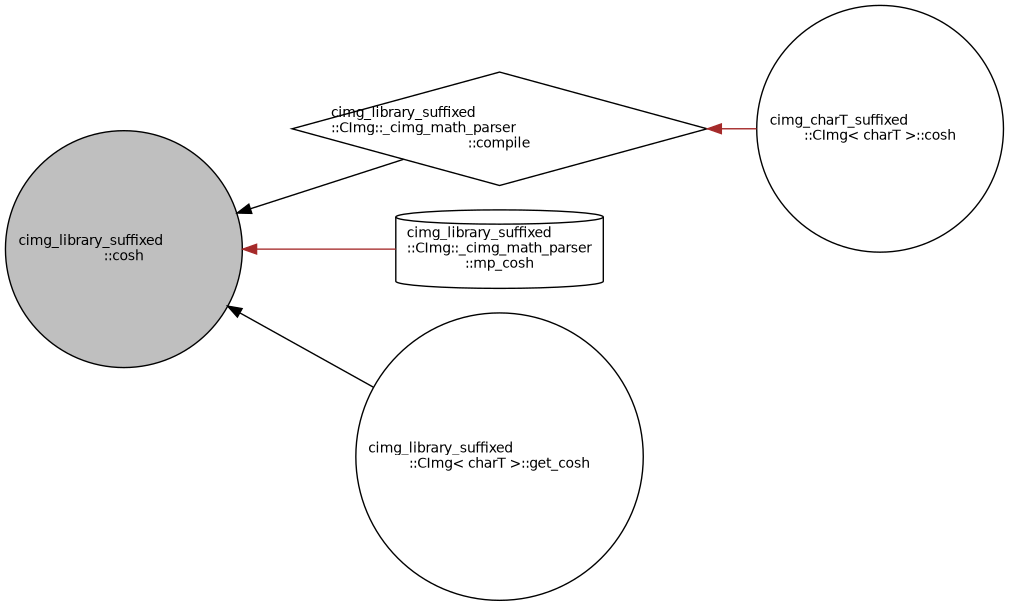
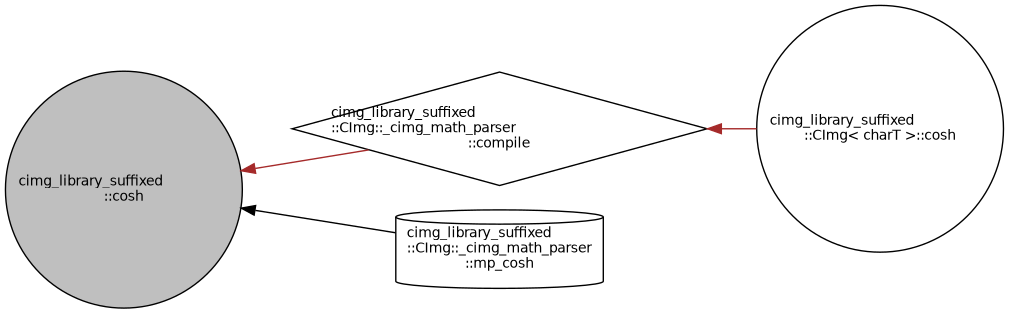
  digraph {
    rankdir=LR
    node [color=black fillcolor=white fontname=Helvetica fontsize=10 shape=circle style=filled]
    edge [color=brown dir=back fontname=Helvetica fontsize=10 labelfontname=Helvetica labelfontsize=10 style=solid]
    n1 [fillcolor=grey75 fontcolor=black height=0.2 label="cimg_library_suffixed\l::cosh" width=0.4]
    n2 [height=0.2 label="cimg_library_suffixed\l::CImg::_cimg_math_parser\l::compile" shape=diamond width=0.4]
    n3 [height=0.2 label="cimg_library_suffixed\l::CImg::_cimg_math_parser\l::mp_cosh" shape=cylinder width=0.4]
-   n4 [height=0.2 label="cimg_library_suffixed\l::CImg\< charT \>::get_cosh" width=0.4]
-   n5 [height=0.2 label="cimg_charT_suffixed\l::CImg\< charT \>::cosh" width=0.4]
-   n1 -> n2 [color=black]
-   n1 -> n3
-   n1 -> n4 [color=black]
+   n5 [height=0.2 label="cimg_library_suffixed\l::CImg\< charT \>::cosh" width=0.4]
+   n1 -> n2
+   n1 -> n3 [color=black]
    n2 -> n5
  }
